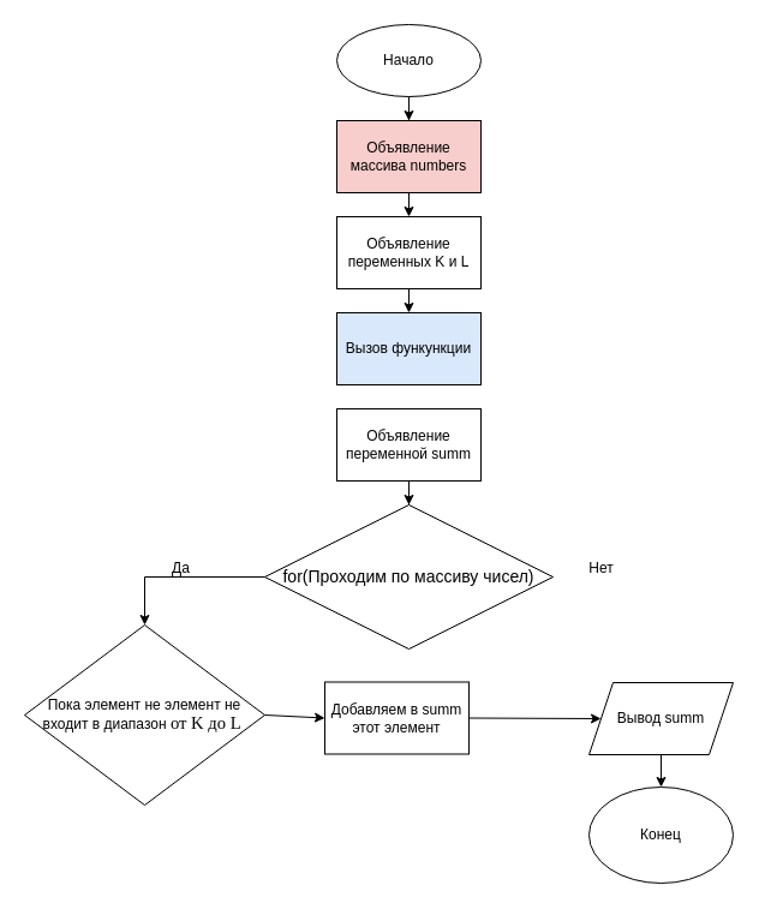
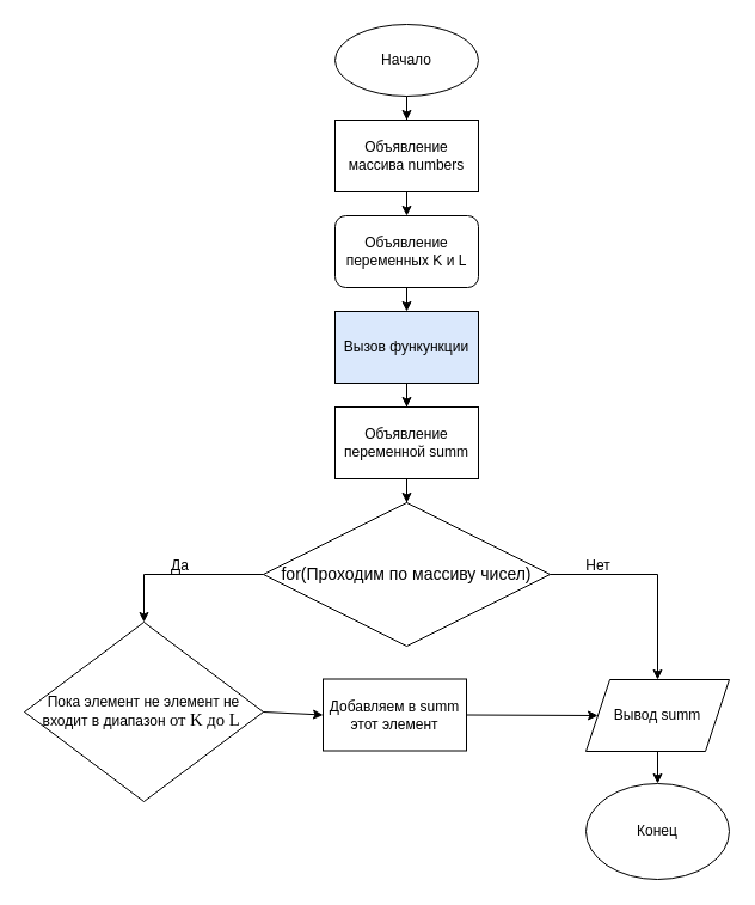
  <mxCell id="0" />
  <mxCell id="1" parent="0" />
  <mxCell id="2" value="" style="edgeStyle=orthogonalEdgeStyle;rounded=0;orthogonalLoop=1;jettySize=auto;html=1;" edge="1" parent="1" source="3" target="5"><mxGeometry relative="1" as="geometry" /></mxCell>
  <mxCell id="3" value="Начало" style="ellipse;whiteSpace=wrap;html=1;" vertex="1" parent="1"><mxGeometry x="280" y="20" width="120" height="60" as="geometry" /></mxCell>
- <mxCell id="4" value="Объявление переменных K и L" style="rounded=0;whiteSpace=wrap;html=1;" vertex="1" parent="1"><mxGeometry x="280" y="180" width="120" height="60" as="geometry" /></mxCell>
- <mxCell id="5" value="Объявление массива numbers" style="rounded=0;whiteSpace=wrap;html=1;fillColor=#f8cecc;" vertex="1" parent="1"><mxGeometry x="280" y="100" width="120" height="60" as="geometry" /></mxCell>
+ <mxCell id="4" value="Объявление переменных K и L" style="whiteSpace=wrap;html=1;rounded=1;" vertex="1" parent="1"><mxGeometry x="280" y="180" width="120" height="60" as="geometry" /></mxCell>
+ <mxCell id="5" value="Объявление массива numbers" style="rounded=0;whiteSpace=wrap;html=1;" vertex="1" parent="1"><mxGeometry x="280" y="100" width="120" height="60" as="geometry" /></mxCell>
+ <mxCell id="6" value="" style="edgeStyle=orthogonalEdgeStyle;rounded=0;orthogonalLoop=1;jettySize=auto;html=1;" edge="1" parent="1" source="7" target="9"><mxGeometry relative="1" as="geometry" /></mxCell>
  <mxCell id="7" value="Вызов функункции" style="rounded=0;whiteSpace=wrap;html=1;fillColor=#dae8fc;" vertex="1" parent="1"><mxGeometry x="280" y="260" width="120" height="60" as="geometry" /></mxCell>
  <mxCell id="8" value="" style="edgeStyle=orthogonalEdgeStyle;rounded=0;orthogonalLoop=1;jettySize=auto;html=1;" edge="1" parent="1" source="9" target="10"><mxGeometry relative="1" as="geometry" /></mxCell>
  <mxCell id="9" value="Объявление переменной summ" style="rounded=0;whiteSpace=wrap;html=1;" vertex="1" parent="1"><mxGeometry x="280" y="340" width="120" height="60" as="geometry" /></mxCell>
  <mxCell id="10" value="&lt;font style=&quot;font-size: 14px;&quot;&gt;for(Проходим по массиву чисел)&lt;/font&gt;" style="rhombus;whiteSpace=wrap;html=1;" vertex="1" parent="1"><mxGeometry x="220" y="420" width="240" height="120" as="geometry" /></mxCell>
  <mxCell id="11" value="Пока элемент не элемент не входит в диапазон&amp;nbsp;&lt;span style=&quot;font-size:11.0pt;font-family:&amp;quot;Times New Roman&amp;quot;,serif;&lt;br/&gt;mso-fareast-font-family:&amp;quot;Times New Roman&amp;quot;;mso-ansi-language:RU;mso-fareast-language:&lt;br/&gt;EN-US;mso-bidi-language:AR-SA&quot;&gt;от K до L&amp;nbsp;&lt;/span&gt;" style="rhombus;whiteSpace=wrap;html=1;" vertex="1" parent="1"><mxGeometry x="20" y="520" width="200" height="150" as="geometry" /></mxCell>
  <mxCell id="12" value="Добавляем в summ этот элемент" style="rounded=0;whiteSpace=wrap;html=1;" vertex="1" parent="1"><mxGeometry x="270" y="567.5" width="120" height="60" as="geometry" /></mxCell>
  <mxCell id="13" value="" style="endArrow=classic;html=1;rounded=0;exitX=0;exitY=0.5;exitDx=0;exitDy=0;entryX=0.5;entryY=0;entryDx=0;entryDy=0;" edge="1" parent="1" source="10" target="11"><mxGeometry width="50" height="50" relative="1" as="geometry"><mxPoint x="-50" y="290" as="sourcePoint" /><mxPoint x="0" y="240" as="targetPoint" /><Array as="points"><mxPoint x="120" y="480" /></Array></mxGeometry></mxCell>
  <mxCell id="14" value="Вывод summ" style="shape=parallelogram;perimeter=parallelogramPerimeter;whiteSpace=wrap;html=1;fixedSize=1;" vertex="1" parent="1"><mxGeometry x="490" y="568" width="120" height="60" as="geometry" /></mxCell>
  <mxCell id="15" value="" style="endArrow=classic;html=1;rounded=0;exitX=1;exitY=0.5;exitDx=0;exitDy=0;entryX=0;entryY=0.5;entryDx=0;entryDy=0;" edge="1" parent="1" source="11" target="12"><mxGeometry width="50" height="50" relative="1" as="geometry"><mxPoint x="280" y="720" as="sourcePoint" /><mxPoint x="330" y="670" as="targetPoint" /></mxGeometry></mxCell>
  <mxCell id="16" value="" style="endArrow=classic;html=1;rounded=0;exitX=1;exitY=0.5;exitDx=0;exitDy=0;entryX=0;entryY=0.5;entryDx=0;entryDy=0;" edge="1" parent="1" source="12" target="14"><mxGeometry width="50" height="50" relative="1" as="geometry"><mxPoint x="410" y="740" as="sourcePoint" /><mxPoint x="460" y="690" as="targetPoint" /></mxGeometry></mxCell>
+ <mxCell id="17" value="" style="endArrow=classic;html=1;rounded=0;exitX=1;exitY=0.5;exitDx=0;exitDy=0;entryX=0.5;entryY=0;entryDx=0;entryDy=0;" edge="1" parent="1" source="10" target="14"><mxGeometry width="50" height="50" relative="1" as="geometry"><mxPoint x="560" y="450" as="sourcePoint" /><mxPoint x="610" y="400" as="targetPoint" /><Array as="points"><mxPoint x="550" y="480" /></Array></mxGeometry></mxCell>
  <mxCell id="18" value="Да" style="text;html=1;align=center;verticalAlign=middle;resizable=0;points=[];autosize=1;strokeColor=none;fillColor=none;" vertex="1" parent="1"><mxGeometry x="130" y="458" width="40" height="30" as="geometry" /></mxCell>
  <mxCell id="19" value="Нет" style="text;html=1;align=center;verticalAlign=middle;resizable=0;points=[];autosize=1;strokeColor=none;fillColor=none;" vertex="1" parent="1"><mxGeometry x="480" y="458" width="40" height="30" as="geometry" /></mxCell>
  <mxCell id="20" value="Конец" style="ellipse;whiteSpace=wrap;html=1;" vertex="1" parent="1"><mxGeometry x="490" y="655" width="120" height="80" as="geometry" /></mxCell>
  <mxCell id="21" value="" style="endArrow=classic;html=1;rounded=0;exitX=0.5;exitY=1;exitDx=0;exitDy=0;entryX=0.5;entryY=0;entryDx=0;entryDy=0;" edge="1" parent="1" source="14" target="20"><mxGeometry width="50" height="50" relative="1" as="geometry"><mxPoint x="610" y="550" as="sourcePoint" /><mxPoint x="660" y="500" as="targetPoint" /></mxGeometry></mxCell>
  <mxCell id="22" value="" style="endArrow=classic;html=1;rounded=0;exitX=0.5;exitY=1;exitDx=0;exitDy=0;entryX=0.5;entryY=0;entryDx=0;entryDy=0;" edge="1" parent="1" source="5" target="4"><mxGeometry width="50" height="50" relative="1" as="geometry"><mxPoint x="490" y="180" as="sourcePoint" /><mxPoint x="540" y="130" as="targetPoint" /></mxGeometry></mxCell>
  <mxCell id="23" value="" style="endArrow=classic;html=1;rounded=0;exitX=0.5;exitY=1;exitDx=0;exitDy=0;entryX=0.5;entryY=0;entryDx=0;entryDy=0;" edge="1" parent="1" source="4" target="7"><mxGeometry width="50" height="50" relative="1" as="geometry"><mxPoint x="490" y="250" as="sourcePoint" /><mxPoint x="540" y="200" as="targetPoint" /></mxGeometry></mxCell>
